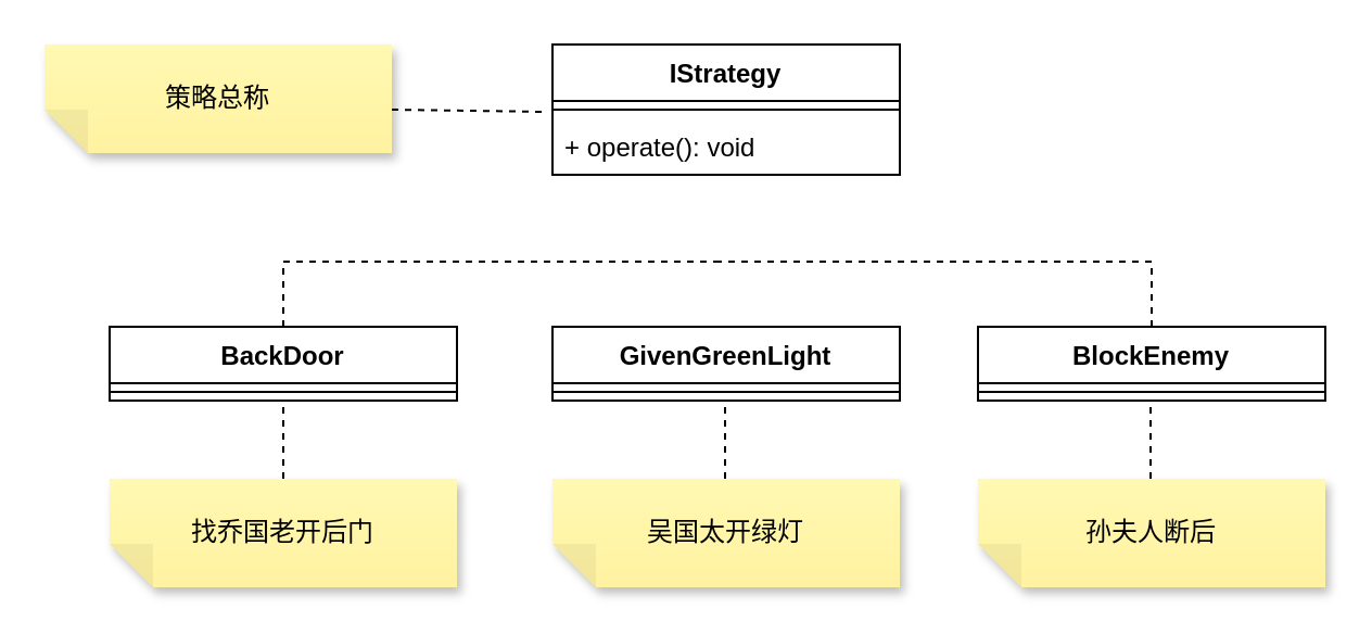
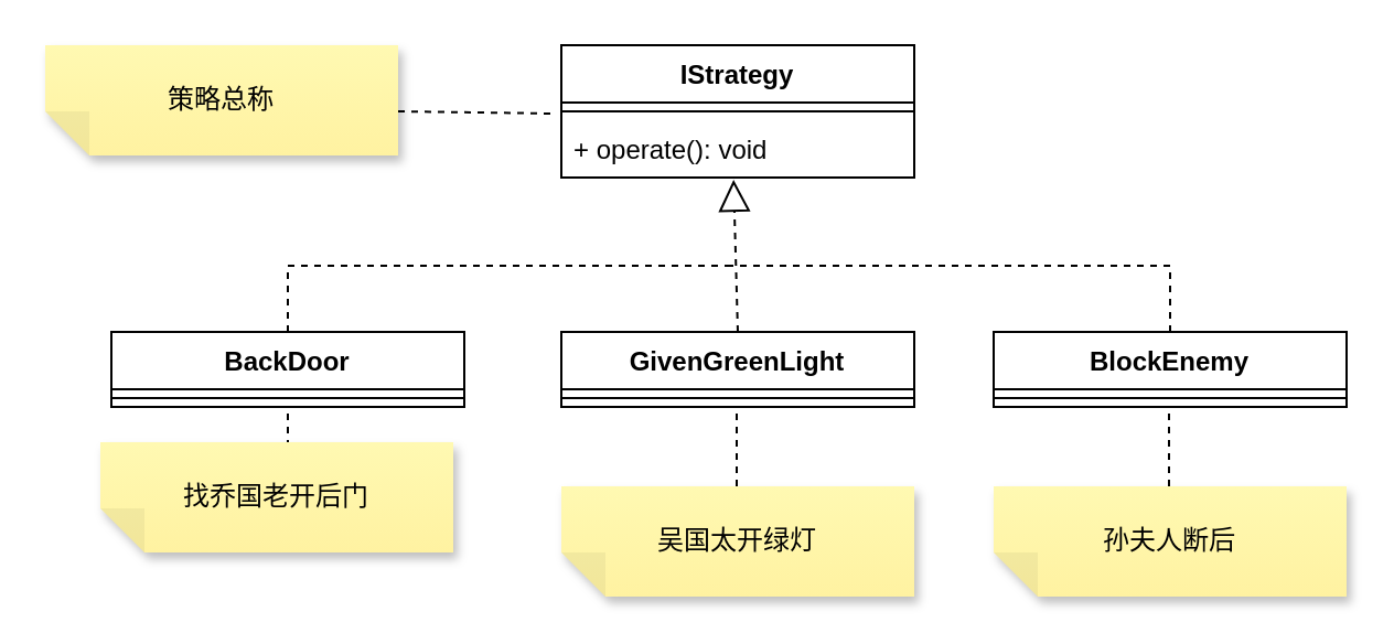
  <mxCell id="0" />
  <mxCell id="1" parent="0" />
  <mxCell id="2" value="IStrategy" style="swimlane;fontStyle=1;align=center;verticalAlign=top;childLayout=stackLayout;horizontal=1;startSize=26;horizontalStack=0;resizeParent=1;resizeParentMax=0;resizeLast=0;collapsible=1;marginBottom=0;whiteSpace=wrap;html=1;" vertex="1" parent="1"><mxGeometry x="254" y="20" width="160" height="60" as="geometry" /></mxCell>
  <mxCell id="3" value="" style="line;strokeWidth=1;fillColor=none;align=left;verticalAlign=middle;spacingTop=-1;spacingLeft=3;spacingRight=3;rotatable=0;labelPosition=right;points=[];portConstraint=eastwest;strokeColor=inherit;" vertex="1" parent="2"><mxGeometry y="26" width="160" height="8" as="geometry" /></mxCell>
  <mxCell id="4" value="+ operate(): void" style="text;strokeColor=none;fillColor=none;align=left;verticalAlign=top;spacingLeft=4;spacingRight=4;overflow=hidden;rotatable=0;points=[[0,0.5],[1,0.5]];portConstraint=eastwest;whiteSpace=wrap;html=1;" vertex="1" parent="2"><mxGeometry y="34" width="160" height="26" as="geometry" /></mxCell>
  <mxCell id="5" value="BackDoor" style="swimlane;fontStyle=1;align=center;verticalAlign=top;childLayout=stackLayout;horizontal=1;startSize=26;horizontalStack=0;resizeParent=1;resizeParentMax=0;resizeLast=0;collapsible=1;marginBottom=0;whiteSpace=wrap;html=1;" vertex="1" parent="1"><mxGeometry x="50" y="150" width="160" height="34" as="geometry" /></mxCell>
  <mxCell id="6" value="" style="endArrow=none;html=1;rounded=0;entryX=0.5;entryY=1;entryDx=0;entryDy=0;dashed=1;" edge="1" parent="5" target="5"><mxGeometry width="50" height="50" relative="1" as="geometry"><mxPoint x="80" y="70" as="sourcePoint" /><mxPoint x="130" y="20" as="targetPoint" /></mxGeometry></mxCell>
  <mxCell id="7" value="" style="line;strokeWidth=1;fillColor=none;align=left;verticalAlign=middle;spacingTop=-1;spacingLeft=3;spacingRight=3;rotatable=0;labelPosition=right;points=[];portConstraint=eastwest;strokeColor=inherit;" vertex="1" parent="5"><mxGeometry y="26" width="160" height="8" as="geometry" /></mxCell>
  <mxCell id="8" value="GivenGreenLight" style="swimlane;fontStyle=1;align=center;verticalAlign=top;childLayout=stackLayout;horizontal=1;startSize=26;horizontalStack=0;resizeParent=1;resizeParentMax=0;resizeLast=0;collapsible=1;marginBottom=0;whiteSpace=wrap;html=1;" vertex="1" parent="1"><mxGeometry x="254" y="150" width="160" height="34" as="geometry" /></mxCell>
  <mxCell id="9" value="" style="line;strokeWidth=1;fillColor=none;align=left;verticalAlign=middle;spacingTop=-1;spacingLeft=3;spacingRight=3;rotatable=0;labelPosition=right;points=[];portConstraint=eastwest;strokeColor=inherit;" vertex="1" parent="8"><mxGeometry y="26" width="160" height="8" as="geometry" /></mxCell>
  <mxCell id="10" value="BlockEnemy" style="swimlane;fontStyle=1;align=center;verticalAlign=top;childLayout=stackLayout;horizontal=1;startSize=26;horizontalStack=0;resizeParent=1;resizeParentMax=0;resizeLast=0;collapsible=1;marginBottom=0;whiteSpace=wrap;html=1;" vertex="1" parent="1"><mxGeometry x="450" y="150" width="160" height="34" as="geometry" /></mxCell>
  <mxCell id="11" value="" style="line;strokeWidth=1;fillColor=none;align=left;verticalAlign=middle;spacingTop=-1;spacingLeft=3;spacingRight=3;rotatable=0;labelPosition=right;points=[];portConstraint=eastwest;strokeColor=inherit;" vertex="1" parent="10"><mxGeometry y="26" width="160" height="8" as="geometry" /></mxCell>
+ <mxCell id="12" value="" style="endArrow=block;dashed=1;endFill=0;endSize=12;html=1;rounded=0;exitX=0.5;exitY=0;exitDx=0;exitDy=0;entryX=0.488;entryY=1.038;entryDx=0;entryDy=0;entryPerimeter=0;" edge="1" parent="1" source="8" target="4"><mxGeometry width="160" relative="1" as="geometry"><mxPoint x="170" y="70" as="sourcePoint" /><mxPoint x="340" y="70" as="targetPoint" /></mxGeometry></mxCell>
  <mxCell id="13" value="" style="endArrow=none;html=1;rounded=0;exitX=0.5;exitY=0;exitDx=0;exitDy=0;dashed=1;" edge="1" parent="1" source="5"><mxGeometry width="50" height="50" relative="1" as="geometry"><mxPoint x="230" y="90" as="sourcePoint" /><mxPoint x="330" y="120" as="targetPoint" /><Array as="points"><mxPoint x="130" y="120" /></Array></mxGeometry></mxCell>
  <mxCell id="14" value="" style="endArrow=none;html=1;rounded=0;exitX=0.5;exitY=0;exitDx=0;exitDy=0;dashed=1;" edge="1" parent="1" source="10"><mxGeometry width="50" height="50" relative="1" as="geometry"><mxPoint x="230" y="90" as="sourcePoint" /><mxPoint x="330" y="120" as="targetPoint" /><Array as="points"><mxPoint x="530" y="120" /></Array></mxGeometry></mxCell>
- <mxCell id="15" value="找乔国老开后门" style="shape=note;whiteSpace=wrap;html=1;backgroundOutline=1;fontColor=#000000;darkOpacity=0.05;fillColor=#FFF9B2;strokeColor=none;fillStyle=solid;direction=west;gradientDirection=north;gradientColor=#FFF2A1;shadow=1;size=20;pointerEvents=1;" vertex="1" parent="1"><mxGeometry x="50" y="220" width="160" height="50" as="geometry" /></mxCell>
+ <mxCell id="15" value="找乔国老开后门" style="shape=note;whiteSpace=wrap;html=1;backgroundOutline=1;fontColor=#000000;darkOpacity=0.05;fillColor=#FFF9B2;strokeColor=none;fillStyle=solid;direction=west;gradientDirection=north;gradientColor=#FFF2A1;shadow=1;size=20;pointerEvents=1;" vertex="1" parent="1"><mxGeometry x="45" y="200" width="160" height="50" as="geometry" /></mxCell>
  <mxCell id="16" value="吴国太开绿灯" style="shape=note;whiteSpace=wrap;html=1;backgroundOutline=1;fontColor=#000000;darkOpacity=0.05;fillColor=#FFF9B2;strokeColor=none;fillStyle=solid;direction=west;gradientDirection=north;gradientColor=#FFF2A1;shadow=1;size=20;pointerEvents=1;" vertex="1" parent="1"><mxGeometry x="254" y="220" width="160" height="50" as="geometry" /></mxCell>
  <mxCell id="17" value="孙夫人断后" style="shape=note;whiteSpace=wrap;html=1;backgroundOutline=1;fontColor=#000000;darkOpacity=0.05;fillColor=#FFF9B2;strokeColor=none;fillStyle=solid;direction=west;gradientDirection=north;gradientColor=#FFF2A1;shadow=1;size=20;pointerEvents=1;" vertex="1" parent="1"><mxGeometry x="450" y="220" width="160" height="50" as="geometry" /></mxCell>
  <mxCell id="18" value="策略总称" style="shape=note;whiteSpace=wrap;html=1;backgroundOutline=1;fontColor=#000000;darkOpacity=0.05;fillColor=#FFF9B2;strokeColor=none;fillStyle=solid;direction=west;gradientDirection=north;gradientColor=#FFF2A1;shadow=1;size=20;pointerEvents=1;" vertex="1" parent="1"><mxGeometry x="20" y="20" width="160" height="50" as="geometry" /></mxCell>
  <mxCell id="19" value="" style="endArrow=none;html=1;rounded=0;entryX=-0.019;entryY=-0.115;entryDx=0;entryDy=0;entryPerimeter=0;dashed=1;" edge="1" parent="1" target="4"><mxGeometry width="50" height="50" relative="1" as="geometry"><mxPoint x="180" y="50" as="sourcePoint" /><mxPoint x="230" y="0" as="targetPoint" /></mxGeometry></mxCell>
  <mxCell id="20" value="" style="endArrow=none;html=1;rounded=0;entryX=0.5;entryY=1;entryDx=0;entryDy=0;dashed=1;" edge="1" parent="1"><mxGeometry width="50" height="50" relative="1" as="geometry"><mxPoint x="333.5" y="220" as="sourcePoint" /><mxPoint x="333.5" y="184" as="targetPoint" /></mxGeometry></mxCell>
  <mxCell id="21" value="" style="endArrow=none;html=1;rounded=0;entryX=0.5;entryY=1;entryDx=0;entryDy=0;dashed=1;" edge="1" parent="1"><mxGeometry width="50" height="50" relative="1" as="geometry"><mxPoint x="529.5" y="220" as="sourcePoint" /><mxPoint x="529.5" y="184" as="targetPoint" /></mxGeometry></mxCell>
